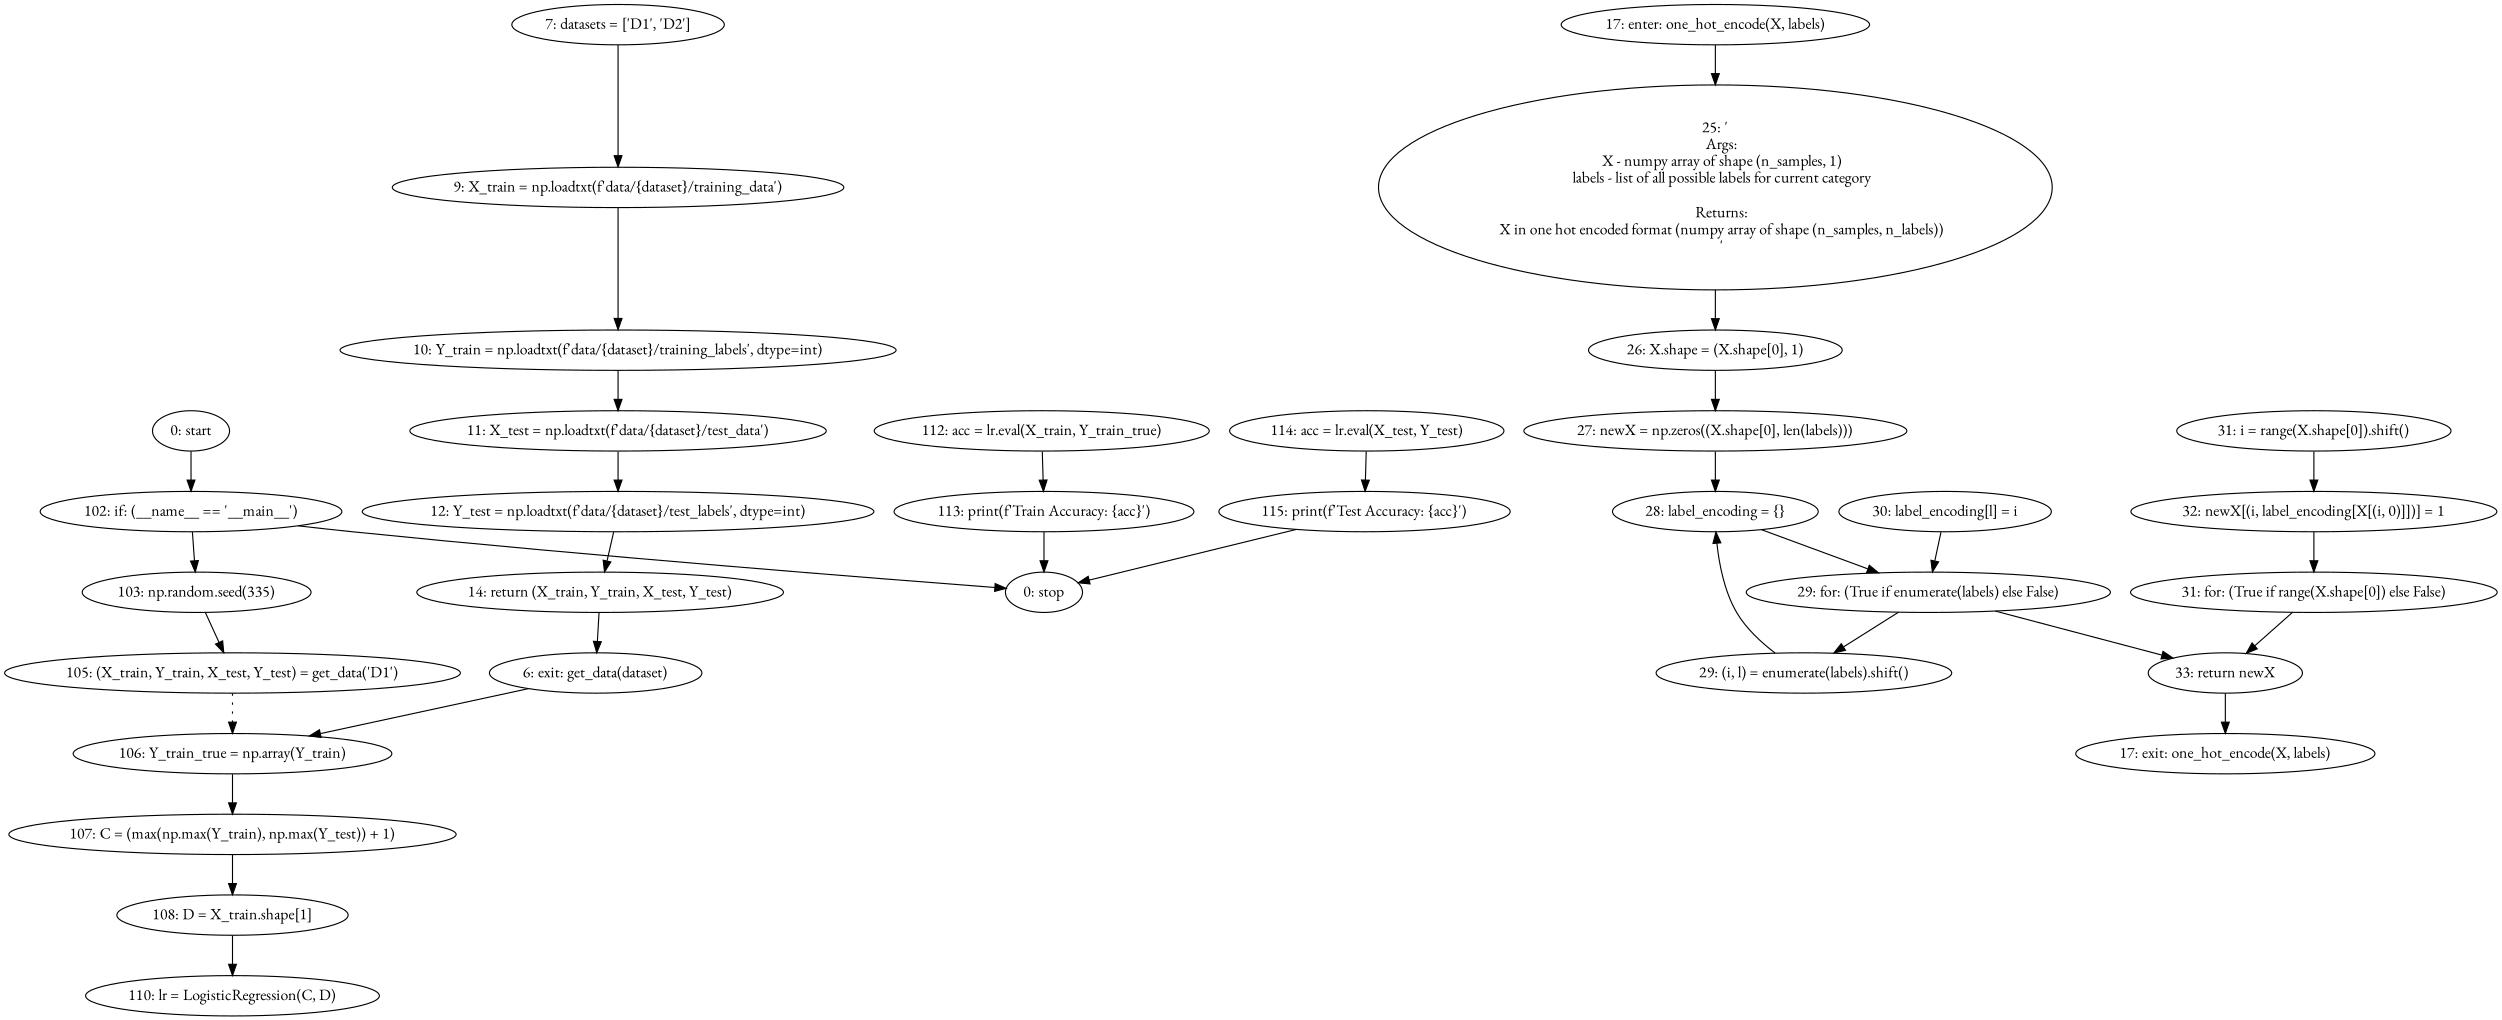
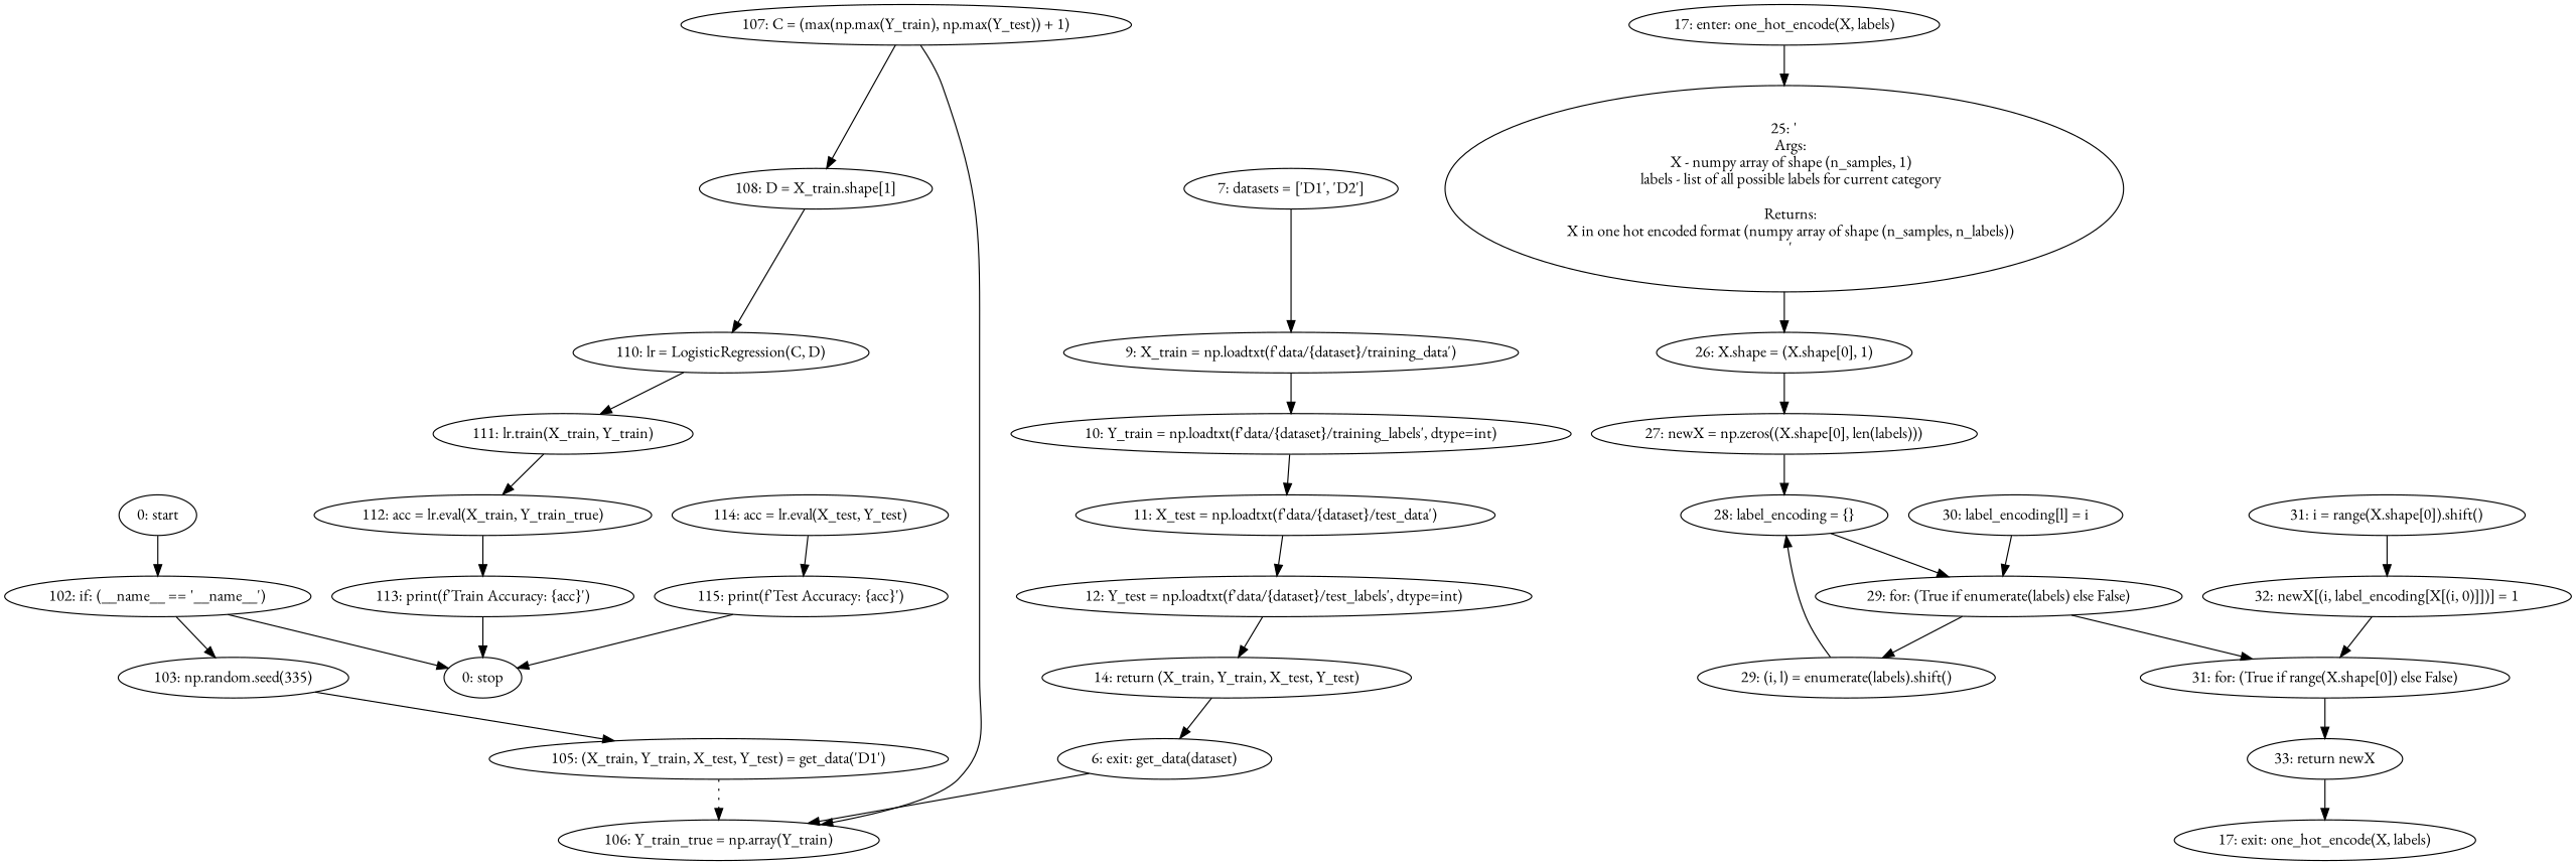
  strict digraph {
    fontname="EB Garamond"
    node [fontname="EB Garamond"]
    edge [fontname="EB Garamond"]
    n1 [label="0: start"]
-   n2 [label="102: if: (__name__ == '__main__')"]
+   n2 [label="102: if: (__name__ == '__name__')"]
    n3 [label="103: np.random.seed(335)"]
    n4 [label="0: stop"]
    n5 [label="105: (X_train, Y_train, X_test, Y_test) = get_data('D1')"]
    n6 [label="106: Y_train_true = np.array(Y_train)"]
    n7 [label="7: datasets = ['D1', 'D2']"]
    n8 [label="9: X_train = np.loadtxt(f'data/{dataset}/training_data')"]
    n9 [label="10: Y_train = np.loadtxt(f'data/{dataset}/training_labels', dtype=int)"]
    n10 [label="11: X_test = np.loadtxt(f'data/{dataset}/test_data')"]
    n11 [label="107: C = (max(np.max(Y_train), np.max(Y_test)) + 1)"]
    n12 [label="108: D = X_train.shape[1]"]
    n13 [label="110: lr = LogisticRegression(C, D)"]
    n14 [label="6: exit: get_data(dataset)"]
    n15 [label="14: return (X_train, Y_train, X_test, Y_test)"]
    n16 [label="12: Y_test = np.loadtxt(f'data/{dataset}/test_labels', dtype=int)"]
    n17 [label="17: enter: one_hot_encode(X, labels)"]
    n18 [label="25: '\n    Args:\n    X - numpy array of shape (n_samples, 1)\n    labels - list of all possible labels for current category\n\n    Returns:\n    X in one hot encoded format (numpy array of shape (n_samples, n_labels))\n    '"]
    n19 [label="26: X.shape = (X.shape[0], 1)"]
    n20 [label="27: newX = np.zeros((X.shape[0], len(labels)))"]
    n21 [label="28: label_encoding = {}"]
    n22 [label="17: exit: one_hot_encode(X, labels)"]
    n23 [label="33: return newX"]
    n24 [label="29: for: (True if enumerate(labels) else False)"]
    n25 [label="29: (i, l) = enumerate(labels).shift()"]
    n26 [label="31: for: (True if range(X.shape[0]) else False)"]
    n27 [label="30: label_encoding[l] = i"]
    n28 [label="31: i = range(X.shape[0]).shift()"]
    n29 [label="32: newX[(i, label_encoding[X[(i, 0)]])] = 1"]
+   n30 [label="111: lr.train(X_train, Y_train)"]
    n31 [label="112: acc = lr.eval(X_train, Y_train_true)"]
    n32 [label="113: print(f'Train Accuracy: {acc}')"]
    n33 [label="114: acc = lr.eval(X_test, Y_test)"]
    n34 [label="115: print(f'Test Accuracy: {acc}')"]
    n1 -> n2
    n2 -> n3
    n2 -> n4
    n3 -> n5
    n5 -> n6 [style=dotted weight=100]
-   n6 -> n11
+   n11 -> n6
    n7 -> n8
    n8 -> n9
    n9 -> n10
    n10 -> n16
    n11 -> n12
    n12 -> n13
+   n13 -> n30
    n14 -> n6
    n15 -> n14
    n16 -> n15
    n17 -> n18
    n18 -> n19
    n19 -> n20
    n20 -> n21
    n21 -> n24
    n23 -> n22
    n24 -> n25
-   n24 -> n23
+   n24 -> n26
    n25 -> n21
    n26 -> n23
    n27 -> n24
    n28 -> n29
    n29 -> n26
+   n30 -> n31
    n31 -> n32
    n32 -> n4
    n33 -> n34
    n34 -> n4
  }
